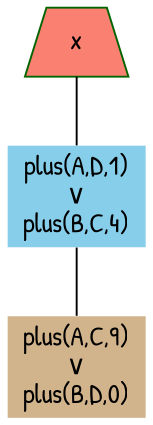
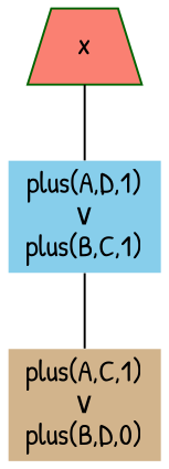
  graph {
    fontname="Patrick Hand"
    node [color=darkgreen fontname="Patrick Hand" shape=plaintext style=filled]
    edge [fontname="Patrick Hand" style=solid]
    x [fillcolor=salmon shape=trapezium]
-   n2 [color=brown fillcolor=skyblue label="plus(A,D,1)\n&#8744;\nplus(B,C,4)"]
-   n3 [fillcolor=tan label="plus(A,C,9)\n&#8744;\nplus(B,D,0)"]
+   n2 [color=brown fillcolor=skyblue label="plus(A,D,1)\n&#8744;\nplus(B,C,1)"]
+   n3 [fillcolor=tan label="plus(A,C,1)\n&#8744;\nplus(B,D,0)"]
    x -- n2
    n2 -- n3
  }
